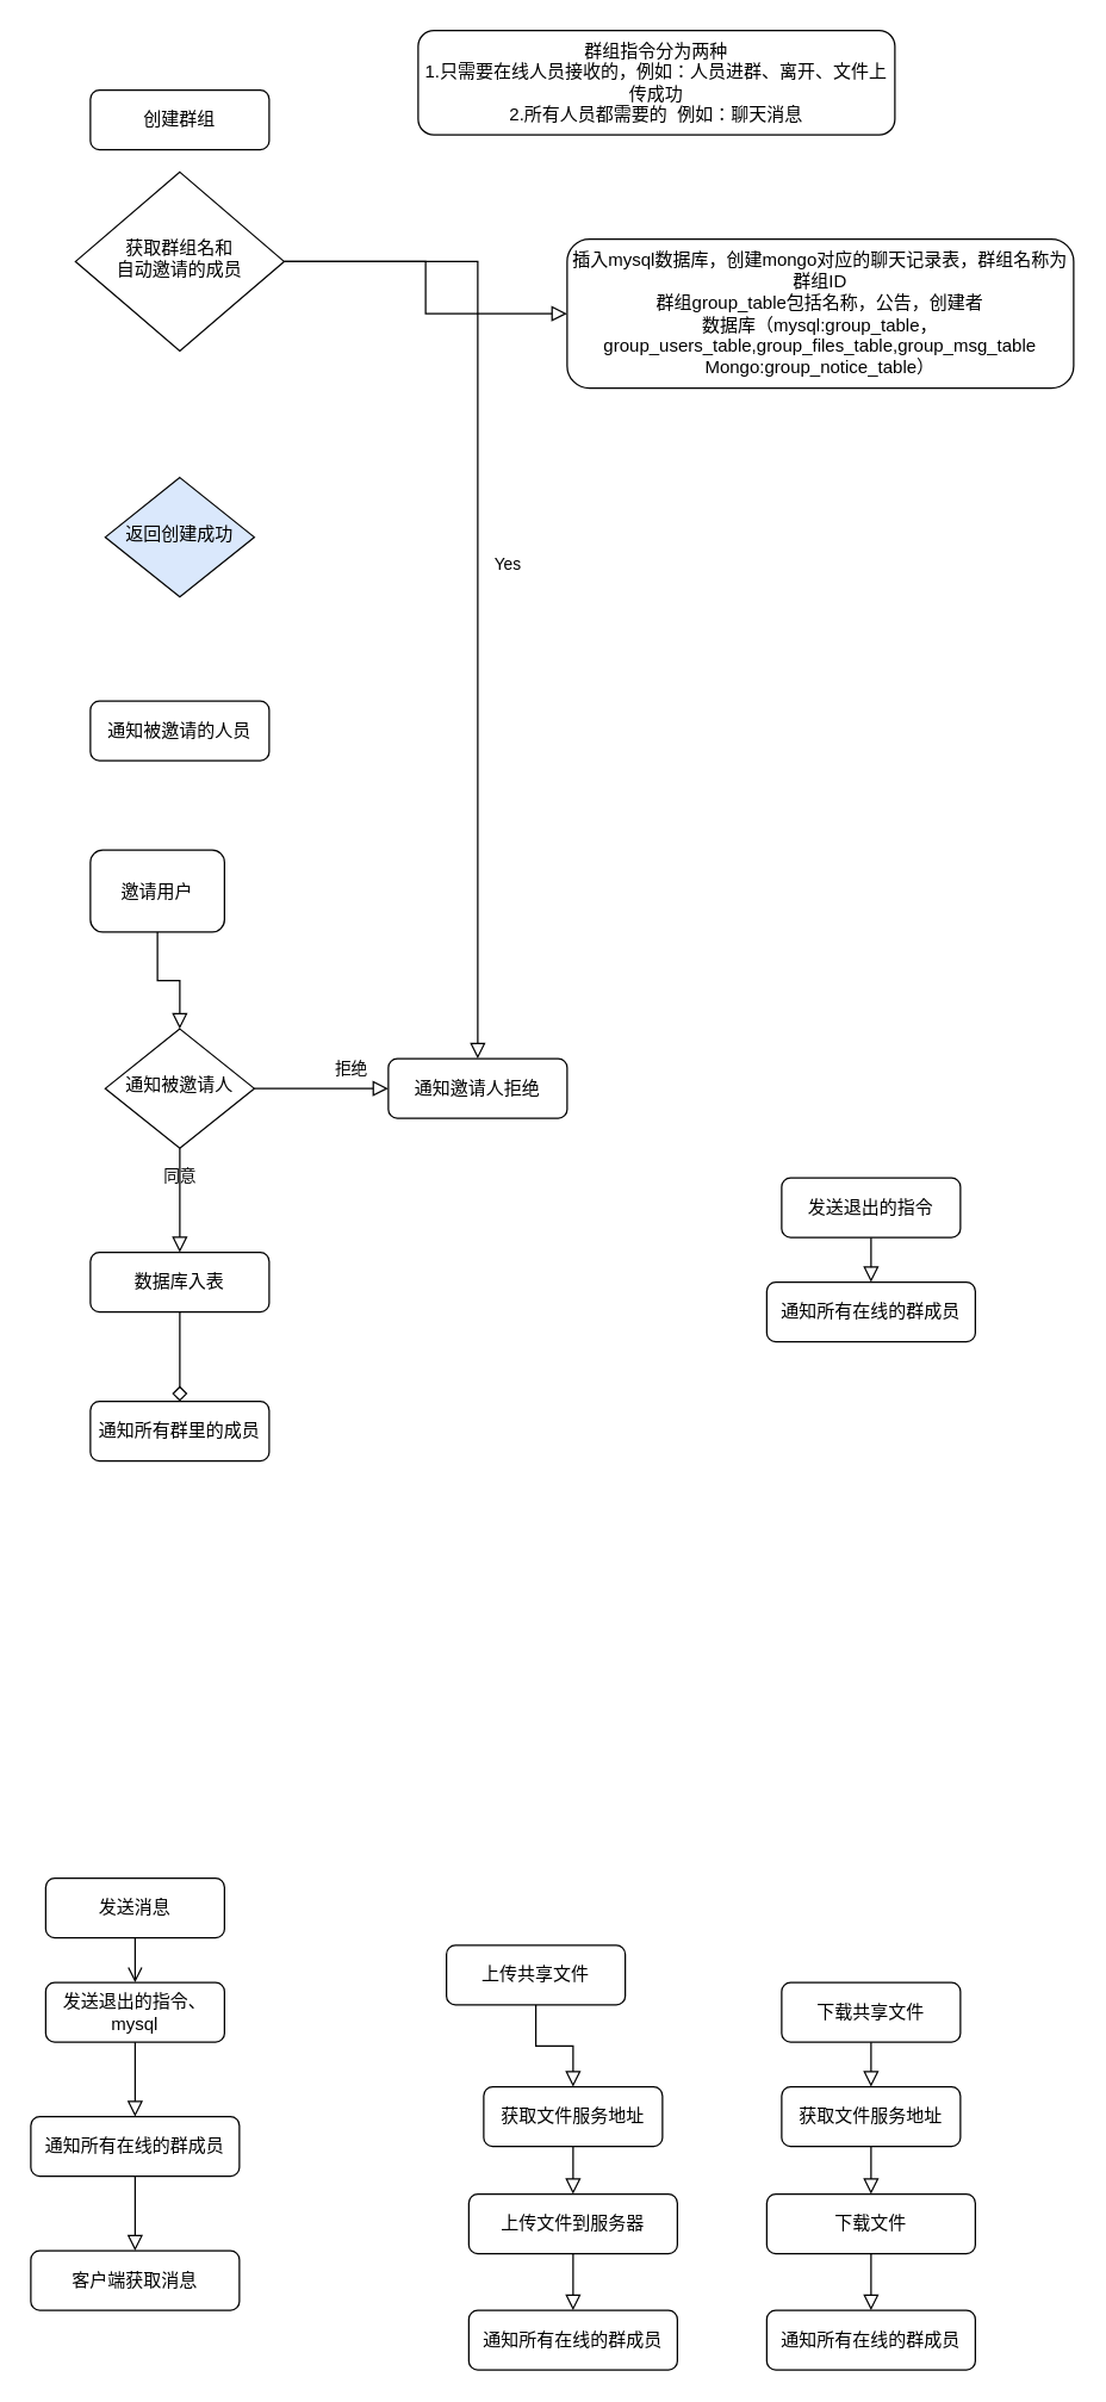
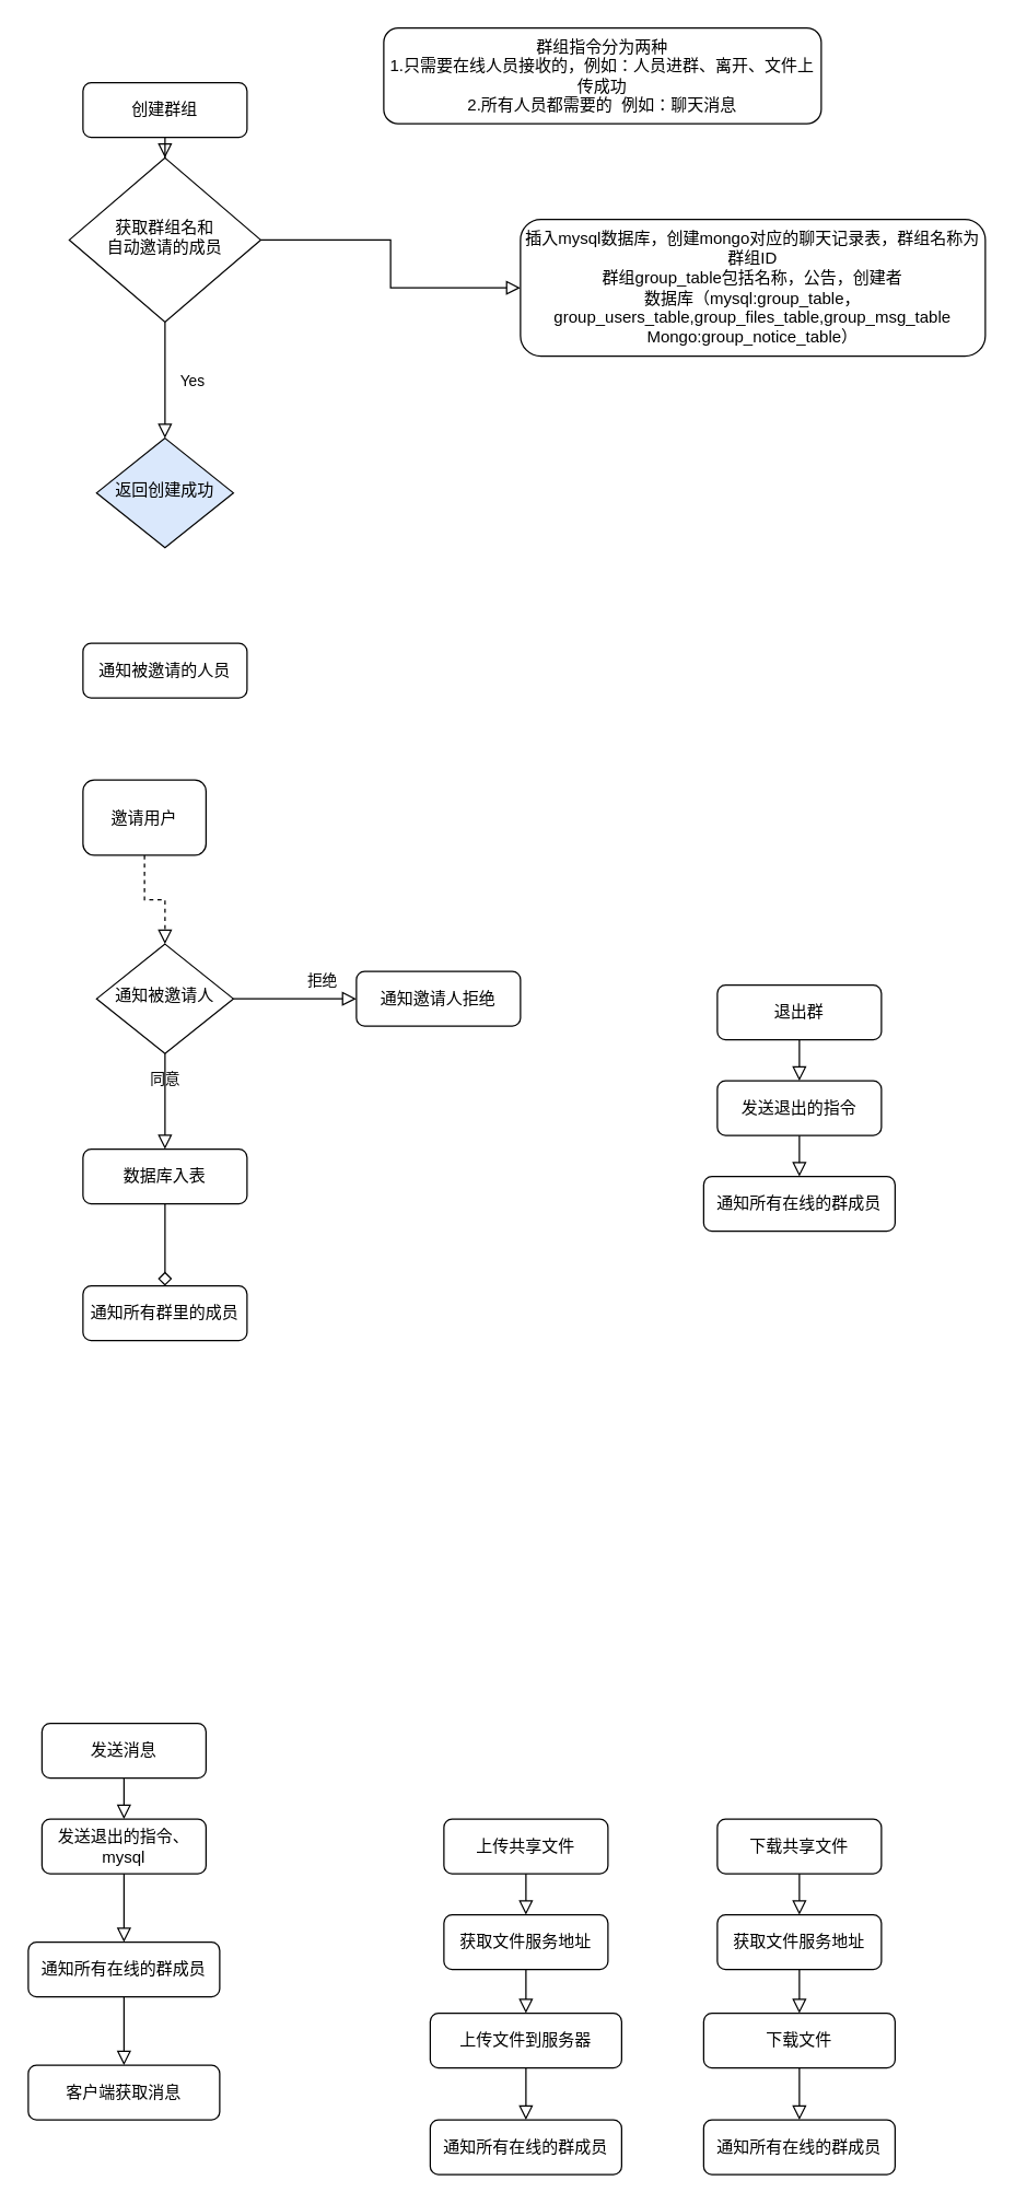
  <mxCell id="0" />
  <mxCell id="1" parent="0" />
+ <mxCell id="2" value="" style="rounded=0;html=1;jettySize=auto;orthogonalLoop=1;fontSize=11;endArrow=block;endFill=0;endSize=8;strokeWidth=1;shadow=0;labelBackgroundColor=none;edgeStyle=orthogonalEdgeStyle;" edge="1" parent="1" source="3" target="6"><mxGeometry relative="1" as="geometry" /></mxCell>
  <mxCell id="3" value="创建群组" style="rounded=1;whiteSpace=wrap;html=1;fontSize=12;glass=0;strokeWidth=1;shadow=0;" vertex="1" parent="1"><mxGeometry x="60" y="60" width="120" height="40" as="geometry" /></mxCell>
- <mxCell id="4" value="Yes" style="rounded=0;html=1;jettySize=auto;orthogonalLoop=1;fontSize=11;endArrow=block;endFill=0;endSize=8;strokeWidth=1;shadow=0;labelBackgroundColor=none;edgeStyle=orthogonalEdgeStyle;" edge="1" parent="1" source="6" target="18"><mxGeometry y="20" relative="1" as="geometry"><mxPoint as="offset" /></mxGeometry></mxCell>
+ <mxCell id="4" value="Yes" style="rounded=0;html=1;jettySize=auto;orthogonalLoop=1;fontSize=11;endArrow=block;endFill=0;endSize=8;strokeWidth=1;shadow=0;labelBackgroundColor=none;edgeStyle=orthogonalEdgeStyle;" edge="1" parent="1" source="6" target="8"><mxGeometry y="20" relative="1" as="geometry"><mxPoint as="offset" /></mxGeometry></mxCell>
  <mxCell id="5" value="" style="edgeStyle=orthogonalEdgeStyle;rounded=0;html=1;jettySize=auto;orthogonalLoop=1;fontSize=11;endArrow=block;endFill=0;endSize=8;strokeWidth=1;shadow=0;labelBackgroundColor=none;" edge="1" parent="1" source="6" target="7"><mxGeometry y="10" relative="1" as="geometry"><mxPoint as="offset" /></mxGeometry></mxCell>
  <mxCell id="6" value="获取群组名和&lt;div&gt;自动邀请的成员&lt;/div&gt;" style="rhombus;whiteSpace=wrap;html=1;shadow=0;fontFamily=Helvetica;fontSize=12;align=center;strokeWidth=1;spacing=6;spacingTop=-4;" vertex="1" parent="1"><mxGeometry x="50" y="115" width="140" height="120" as="geometry" /></mxCell>
  <mxCell id="7" value="插入mysql数据库，创建mongo对应的聊天记录表，群组名称为群组ID&lt;div&gt;群组group_table包括名称，公告，创建者&lt;/div&gt;&lt;div&gt;数据库（mysql:&lt;span style=&quot;background-color: initial;&quot;&gt;group_table，group_users_table,group_files_table,group_msg_table&lt;/span&gt;&lt;/div&gt;&lt;div&gt;Mongo:&lt;span style=&quot;background-color: initial;&quot;&gt;group_notice_table）&lt;/span&gt;&lt;/div&gt;" style="rounded=1;whiteSpace=wrap;html=1;fontSize=12;glass=0;strokeWidth=1;shadow=0;" vertex="1" parent="1"><mxGeometry x="380" y="160" width="340" height="100" as="geometry" /></mxCell>
  <mxCell id="8" value="返回创建成功" style="rhombus;whiteSpace=wrap;html=1;shadow=0;fontFamily=Helvetica;fontSize=12;align=center;strokeWidth=1;spacing=6;spacingTop=-4;fillColor=#dae8fc;" vertex="1" parent="1"><mxGeometry x="70" y="320" width="100" height="80" as="geometry" /></mxCell>
  <mxCell id="9" value="通知被邀请的人员" style="rounded=1;whiteSpace=wrap;html=1;fontSize=12;glass=0;strokeWidth=1;shadow=0;" vertex="1" parent="1"><mxGeometry x="60" y="470" width="120" height="40" as="geometry" /></mxCell>
  <mxCell id="10" value="邀请用户" style="rounded=1;whiteSpace=wrap;html=1;fontSize=12;glass=0;strokeWidth=1;shadow=0;" vertex="1" parent="1"><mxGeometry x="60" y="570" width="90" height="55" as="geometry" /></mxCell>
- <mxCell id="11" value="" style="rounded=0;html=1;jettySize=auto;orthogonalLoop=1;fontSize=11;endArrow=block;endFill=0;endSize=8;strokeWidth=1;shadow=0;labelBackgroundColor=none;edgeStyle=orthogonalEdgeStyle;exitX=0.5;exitY=1;exitDx=0;exitDy=0;entryX=0.5;entryY=0;entryDx=0;entryDy=0;" edge="1" parent="1" source="10" target="12"><mxGeometry relative="1" as="geometry"><mxPoint x="250" y="430" as="sourcePoint" /><mxPoint x="330" y="600" as="targetPoint" /></mxGeometry></mxCell>
+ <mxCell id="11" value="" style="rounded=0;html=1;jettySize=auto;orthogonalLoop=1;fontSize=11;endArrow=block;endFill=0;endSize=8;strokeWidth=1;shadow=0;labelBackgroundColor=none;edgeStyle=orthogonalEdgeStyle;exitX=0.5;exitY=1;exitDx=0;exitDy=0;entryX=0.5;entryY=0;entryDx=0;entryDy=0;dashed=1;" edge="1" parent="1" source="10" target="12"><mxGeometry relative="1" as="geometry"><mxPoint x="250" y="430" as="sourcePoint" /><mxPoint x="330" y="600" as="targetPoint" /></mxGeometry></mxCell>
  <mxCell id="12" value="通知被邀请人" style="rhombus;whiteSpace=wrap;html=1;shadow=0;fontFamily=Helvetica;fontSize=12;align=center;strokeWidth=1;spacing=6;spacingTop=-4;" vertex="1" parent="1"><mxGeometry x="70" y="690" width="100" height="80" as="geometry" /></mxCell>
  <mxCell id="13" value="同意" style="rounded=0;html=1;jettySize=auto;orthogonalLoop=1;fontSize=11;endArrow=block;endFill=0;endSize=8;strokeWidth=1;shadow=0;labelBackgroundColor=none;edgeStyle=orthogonalEdgeStyle;exitX=0.5;exitY=1;exitDx=0;exitDy=0;" edge="1" parent="1" source="12"><mxGeometry x="-0.448" relative="1" as="geometry"><mxPoint as="offset" /><mxPoint x="130" y="280" as="sourcePoint" /><mxPoint x="120" y="840" as="targetPoint" /></mxGeometry></mxCell>
  <mxCell id="14" value="拒绝&lt;div&gt;&lt;br&gt;&lt;div&gt;&lt;br&gt;&lt;/div&gt;&lt;/div&gt;" style="rounded=0;html=1;jettySize=auto;orthogonalLoop=1;fontSize=11;endArrow=block;endFill=0;endSize=8;strokeWidth=1;shadow=0;labelBackgroundColor=none;edgeStyle=orthogonalEdgeStyle;exitX=1;exitY=0.5;exitDx=0;exitDy=0;" edge="1" parent="1" source="12"><mxGeometry y="20" relative="1" as="geometry"><mxPoint as="offset" /><mxPoint x="130" y="780" as="sourcePoint" /><mxPoint x="260" y="730" as="targetPoint" /></mxGeometry></mxCell>
  <mxCell id="15" value="数据库入表" style="rounded=1;whiteSpace=wrap;html=1;fontSize=12;glass=0;strokeWidth=1;shadow=0;" vertex="1" parent="1"><mxGeometry x="60" y="840" width="120" height="40" as="geometry" /></mxCell>
  <mxCell id="16" value="通知所有群里的成员" style="rounded=1;whiteSpace=wrap;html=1;fontSize=12;glass=0;strokeWidth=1;shadow=0;" vertex="1" parent="1"><mxGeometry x="60" y="940" width="120" height="40" as="geometry" /></mxCell>
  <mxCell id="17" value="" style="rounded=0;html=1;jettySize=auto;orthogonalLoop=1;fontSize=11;endArrow=diamond;endFill=0;endSize=8;strokeWidth=1;shadow=0;labelBackgroundColor=none;edgeStyle=orthogonalEdgeStyle;exitX=0.5;exitY=1;exitDx=0;exitDy=0;entryX=0.5;entryY=0;entryDx=0;entryDy=0;" edge="1" parent="1" source="15" target="16"><mxGeometry x="-0.448" relative="1" as="geometry"><mxPoint as="offset" /><mxPoint x="130" y="780" as="sourcePoint" /><mxPoint x="130" y="850" as="targetPoint" /></mxGeometry></mxCell>
  <mxCell id="18" value="通知邀请人拒绝" style="rounded=1;whiteSpace=wrap;html=1;fontSize=12;glass=0;strokeWidth=1;shadow=0;" vertex="1" parent="1"><mxGeometry x="260" y="710" width="120" height="40" as="geometry" /></mxCell>
  <mxCell id="19" value="发送消息" style="rounded=1;whiteSpace=wrap;html=1;fontSize=12;glass=0;strokeWidth=1;shadow=0;" vertex="1" parent="1"><mxGeometry x="30" y="1260" width="120" height="40" as="geometry" /></mxCell>
  <mxCell id="20" value="发送退出的指令、mysql" style="rounded=1;whiteSpace=wrap;html=1;fontSize=12;glass=0;strokeWidth=1;shadow=0;" vertex="1" parent="1"><mxGeometry x="30" y="1330" width="120" height="40" as="geometry" /></mxCell>
- <mxCell id="21" value="" style="rounded=0;html=1;jettySize=auto;orthogonalLoop=1;fontSize=11;endArrow=open;endFill=0;endSize=8;strokeWidth=1;shadow=0;labelBackgroundColor=none;edgeStyle=orthogonalEdgeStyle;exitX=0.5;exitY=1;exitDx=0;exitDy=0;entryX=0.5;entryY=0;entryDx=0;entryDy=0;" edge="1" parent="1" source="19" target="20"><mxGeometry x="-0.448" relative="1" as="geometry"><mxPoint as="offset" /><mxPoint x="100" y="1120" as="sourcePoint" /><mxPoint x="100" y="1180" as="targetPoint" /></mxGeometry></mxCell>
+ <mxCell id="21" value="" style="rounded=0;html=1;jettySize=auto;orthogonalLoop=1;fontSize=11;endArrow=block;endFill=0;endSize=8;strokeWidth=1;shadow=0;labelBackgroundColor=none;edgeStyle=orthogonalEdgeStyle;exitX=0.5;exitY=1;exitDx=0;exitDy=0;entryX=0.5;entryY=0;entryDx=0;entryDy=0;" edge="1" parent="1" source="19" target="20"><mxGeometry x="-0.448" relative="1" as="geometry"><mxPoint as="offset" /><mxPoint x="100" y="1120" as="sourcePoint" /><mxPoint x="100" y="1180" as="targetPoint" /></mxGeometry></mxCell>
  <mxCell id="22" value="通知所有在线的群成员" style="rounded=1;whiteSpace=wrap;html=1;fontSize=12;glass=0;strokeWidth=1;shadow=0;" vertex="1" parent="1"><mxGeometry x="20" y="1420" width="140" height="40" as="geometry" /></mxCell>
  <mxCell id="23" value="" style="rounded=0;html=1;jettySize=auto;orthogonalLoop=1;fontSize=11;endArrow=block;endFill=0;endSize=8;strokeWidth=1;shadow=0;labelBackgroundColor=none;edgeStyle=orthogonalEdgeStyle;entryX=0.5;entryY=0;entryDx=0;entryDy=0;" edge="1" parent="1" source="20" target="22"><mxGeometry x="-0.448" relative="1" as="geometry"><mxPoint as="offset" /><mxPoint x="-20" y="1360" as="sourcePoint" /><mxPoint x="40" y="1360" as="targetPoint" /></mxGeometry></mxCell>
  <mxCell id="24" value="客户端获取消息" style="rounded=1;whiteSpace=wrap;html=1;fontSize=12;glass=0;strokeWidth=1;shadow=0;" vertex="1" parent="1"><mxGeometry x="20" y="1510" width="140" height="40" as="geometry" /></mxCell>
  <mxCell id="25" value="" style="rounded=0;html=1;jettySize=auto;orthogonalLoop=1;fontSize=11;endArrow=block;endFill=0;endSize=8;strokeWidth=1;shadow=0;labelBackgroundColor=none;edgeStyle=orthogonalEdgeStyle;entryX=0.5;entryY=0;entryDx=0;entryDy=0;exitX=0.5;exitY=1;exitDx=0;exitDy=0;" edge="1" parent="1" source="22" target="24"><mxGeometry x="-0.448" relative="1" as="geometry"><mxPoint as="offset" /><mxPoint x="100" y="1380" as="sourcePoint" /><mxPoint x="100" y="1430" as="targetPoint" /></mxGeometry></mxCell>
  <mxCell id="26" value="下载共享文件" style="rounded=1;whiteSpace=wrap;html=1;fontSize=12;glass=0;strokeWidth=1;shadow=0;" vertex="1" parent="1"><mxGeometry x="524" y="1330" width="120" height="40" as="geometry" /></mxCell>
  <mxCell id="27" value="获取文件服务地址" style="rounded=1;whiteSpace=wrap;html=1;fontSize=12;glass=0;strokeWidth=1;shadow=0;" vertex="1" parent="1"><mxGeometry x="524" y="1400" width="120" height="40" as="geometry" /></mxCell>
  <mxCell id="28" value="" style="rounded=0;html=1;jettySize=auto;orthogonalLoop=1;fontSize=11;endArrow=block;endFill=0;endSize=8;strokeWidth=1;shadow=0;labelBackgroundColor=none;edgeStyle=orthogonalEdgeStyle;exitX=0.5;exitY=1;exitDx=0;exitDy=0;entryX=0.5;entryY=0;entryDx=0;entryDy=0;" edge="1" parent="1" source="26" target="27"><mxGeometry x="-0.448" relative="1" as="geometry"><mxPoint as="offset" /><mxPoint x="594" y="1190" as="sourcePoint" /><mxPoint x="594" y="1250" as="targetPoint" /></mxGeometry></mxCell>
  <mxCell id="29" value="下载文件" style="rounded=1;whiteSpace=wrap;html=1;fontSize=12;glass=0;strokeWidth=1;shadow=0;" vertex="1" parent="1"><mxGeometry x="514" y="1472" width="140" height="40" as="geometry" /></mxCell>
  <mxCell id="30" value="" style="rounded=0;html=1;jettySize=auto;orthogonalLoop=1;fontSize=11;endArrow=block;endFill=0;endSize=8;strokeWidth=1;shadow=0;labelBackgroundColor=none;edgeStyle=orthogonalEdgeStyle;entryX=0.5;entryY=0;entryDx=0;entryDy=0;" edge="1" parent="1" source="27" target="29"><mxGeometry x="-0.448" relative="1" as="geometry"><mxPoint as="offset" /><mxPoint x="474" y="1430" as="sourcePoint" /><mxPoint x="534" y="1430" as="targetPoint" /></mxGeometry></mxCell>
  <mxCell id="31" value="通知所有在线的群成员" style="rounded=1;whiteSpace=wrap;html=1;fontSize=12;glass=0;strokeWidth=1;shadow=0;" vertex="1" parent="1"><mxGeometry x="514" y="1550" width="140" height="40" as="geometry" /></mxCell>
  <mxCell id="32" value="" style="rounded=0;html=1;jettySize=auto;orthogonalLoop=1;fontSize=11;endArrow=block;endFill=0;endSize=8;strokeWidth=1;shadow=0;labelBackgroundColor=none;edgeStyle=orthogonalEdgeStyle;entryX=0.5;entryY=0;entryDx=0;entryDy=0;exitX=0.5;exitY=1;exitDx=0;exitDy=0;" edge="1" parent="1" source="29" target="31"><mxGeometry x="-0.448" relative="1" as="geometry"><mxPoint as="offset" /><mxPoint x="594" y="1450" as="sourcePoint" /><mxPoint x="594" y="1500" as="targetPoint" /></mxGeometry></mxCell>
- <mxCell id="33" value="上传共享文件" style="rounded=1;whiteSpace=wrap;html=1;fontSize=12;glass=0;strokeWidth=1;shadow=0;" vertex="1" parent="1"><mxGeometry x="299" y="1305" width="120" height="40" as="geometry" /></mxCell>
+ <mxCell id="33" value="上传共享文件" style="rounded=1;whiteSpace=wrap;html=1;fontSize=12;glass=0;strokeWidth=1;shadow=0;" vertex="1" parent="1"><mxGeometry x="324" y="1330" width="120" height="40" as="geometry" /></mxCell>
  <mxCell id="34" value="获取文件服务地址" style="rounded=1;whiteSpace=wrap;html=1;fontSize=12;glass=0;strokeWidth=1;shadow=0;" vertex="1" parent="1"><mxGeometry x="324" y="1400" width="120" height="40" as="geometry" /></mxCell>
  <mxCell id="35" value="" style="rounded=0;html=1;jettySize=auto;orthogonalLoop=1;fontSize=11;endArrow=block;endFill=0;endSize=8;strokeWidth=1;shadow=0;labelBackgroundColor=none;edgeStyle=orthogonalEdgeStyle;exitX=0.5;exitY=1;exitDx=0;exitDy=0;entryX=0.5;entryY=0;entryDx=0;entryDy=0;" edge="1" parent="1" source="33" target="34"><mxGeometry x="-0.448" relative="1" as="geometry"><mxPoint as="offset" /><mxPoint x="394" y="1190" as="sourcePoint" /><mxPoint x="394" y="1250" as="targetPoint" /></mxGeometry></mxCell>
  <mxCell id="36" value="上传文件到服务器" style="rounded=1;whiteSpace=wrap;html=1;fontSize=12;glass=0;strokeWidth=1;shadow=0;" vertex="1" parent="1"><mxGeometry x="314" y="1472" width="140" height="40" as="geometry" /></mxCell>
  <mxCell id="37" value="" style="rounded=0;html=1;jettySize=auto;orthogonalLoop=1;fontSize=11;endArrow=block;endFill=0;endSize=8;strokeWidth=1;shadow=0;labelBackgroundColor=none;edgeStyle=orthogonalEdgeStyle;entryX=0.5;entryY=0;entryDx=0;entryDy=0;" edge="1" parent="1" source="34" target="36"><mxGeometry x="-0.448" relative="1" as="geometry"><mxPoint as="offset" /><mxPoint x="274" y="1430" as="sourcePoint" /><mxPoint x="334" y="1430" as="targetPoint" /></mxGeometry></mxCell>
  <mxCell id="38" value="通知所有在线的群成员" style="rounded=1;whiteSpace=wrap;html=1;fontSize=12;glass=0;strokeWidth=1;shadow=0;" vertex="1" parent="1"><mxGeometry x="314" y="1550" width="140" height="40" as="geometry" /></mxCell>
  <mxCell id="39" value="" style="rounded=0;html=1;jettySize=auto;orthogonalLoop=1;fontSize=11;endArrow=block;endFill=0;endSize=8;strokeWidth=1;shadow=0;labelBackgroundColor=none;edgeStyle=orthogonalEdgeStyle;entryX=0.5;entryY=0;entryDx=0;entryDy=0;exitX=0.5;exitY=1;exitDx=0;exitDy=0;" edge="1" parent="1" source="36" target="38"><mxGeometry x="-0.448" relative="1" as="geometry"><mxPoint as="offset" /><mxPoint x="394" y="1450" as="sourcePoint" /><mxPoint x="394" y="1500" as="targetPoint" /></mxGeometry></mxCell>
+ <mxCell id="40" value="退出群" style="rounded=1;whiteSpace=wrap;html=1;fontSize=12;glass=0;strokeWidth=1;shadow=0;" vertex="1" parent="1"><mxGeometry x="524" y="720" width="120" height="40" as="geometry" /></mxCell>
  <mxCell id="41" value="发送退出的指令" style="rounded=1;whiteSpace=wrap;html=1;fontSize=12;glass=0;strokeWidth=1;shadow=0;" vertex="1" parent="1"><mxGeometry x="524" y="790" width="120" height="40" as="geometry" /></mxCell>
+ <mxCell id="42" value="" style="rounded=0;html=1;jettySize=auto;orthogonalLoop=1;fontSize=11;endArrow=block;endFill=0;endSize=8;strokeWidth=1;shadow=0;labelBackgroundColor=none;edgeStyle=orthogonalEdgeStyle;exitX=0.5;exitY=1;exitDx=0;exitDy=0;entryX=0.5;entryY=0;entryDx=0;entryDy=0;" edge="1" parent="1" source="40" target="41"><mxGeometry x="-0.448" relative="1" as="geometry"><mxPoint as="offset" /><mxPoint x="594" y="580" as="sourcePoint" /><mxPoint x="594" y="640" as="targetPoint" /></mxGeometry></mxCell>
  <mxCell id="43" value="" style="rounded=0;html=1;jettySize=auto;orthogonalLoop=1;fontSize=11;endArrow=block;endFill=0;endSize=8;strokeWidth=1;shadow=0;labelBackgroundColor=none;edgeStyle=orthogonalEdgeStyle;entryX=0.5;entryY=0;entryDx=0;entryDy=0;" edge="1" parent="1" source="41" target="44"><mxGeometry x="-0.448" relative="1" as="geometry"><mxPoint as="offset" /><mxPoint x="474" y="820" as="sourcePoint" /><mxPoint x="584" y="930" as="targetPoint" /></mxGeometry></mxCell>
  <mxCell id="44" value="通知所有在线的群成员" style="rounded=1;whiteSpace=wrap;html=1;fontSize=12;glass=0;strokeWidth=1;shadow=0;" vertex="1" parent="1"><mxGeometry x="514" y="860" width="140" height="40" as="geometry" /></mxCell>
  <mxCell id="45" value="群组指令分为两种&lt;div&gt;1.只需要在线人员接收的，例如：人员进群、离开、文件上传成功&lt;/div&gt;&lt;div&gt;2.所有人员都需要的&amp;nbsp; 例如：聊天消息&lt;/div&gt;" style="rounded=1;whiteSpace=wrap;html=1;fontSize=12;glass=0;strokeWidth=1;shadow=0;" vertex="1" parent="1"><mxGeometry x="280" y="20" width="320" height="70" as="geometry" /></mxCell>
